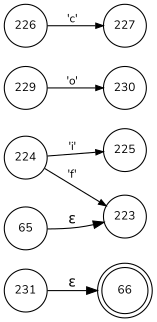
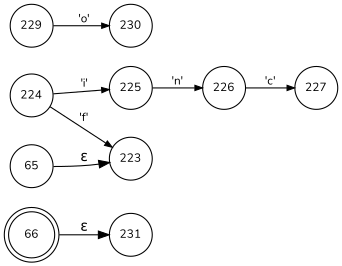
  digraph {
    fontname=Nunito
    rankdir=LR
    node [fixedsize=true fontname=Nunito fontsize=11 shape=circle peripheries=1]
    edge [arrowhead=normal arrowsize=.7 fontname=Nunito fontsize=11]
    n1 [label=66 shape=doublecircle width=.6 peripheries=""]
    n2 [label=223 width=.55]
    n3 [label=224 width=.55]
    n4 [label=225 width=.55]
    n5 [label=65 width=.55]
    n6 [label=231 width=.55]
    n7 [label=230 width=.55]
    n8 [label=229 width=.55]
    n9 [label=227 width=.55]
    n10 [label=226 width=.55]
    n3 -> n2 [label="'f'"]
    n3 -> n4 [label="'i'"]
+   n4 -> n10 [label="'n'"]
    n5 -> n2 [label="&epsilon;" arrowhead="" arrowsize="" fontsize=""]
-   n6 -> n1 [label="&epsilon;" arrowhead="" arrowsize="" fontsize=""]
+   n1 -> n6 [label="&epsilon;" arrowhead="" arrowsize="" fontsize=""]
    n8 -> n7 [label="'o'"]
    n10 -> n9 [label="'c'"]
  }
